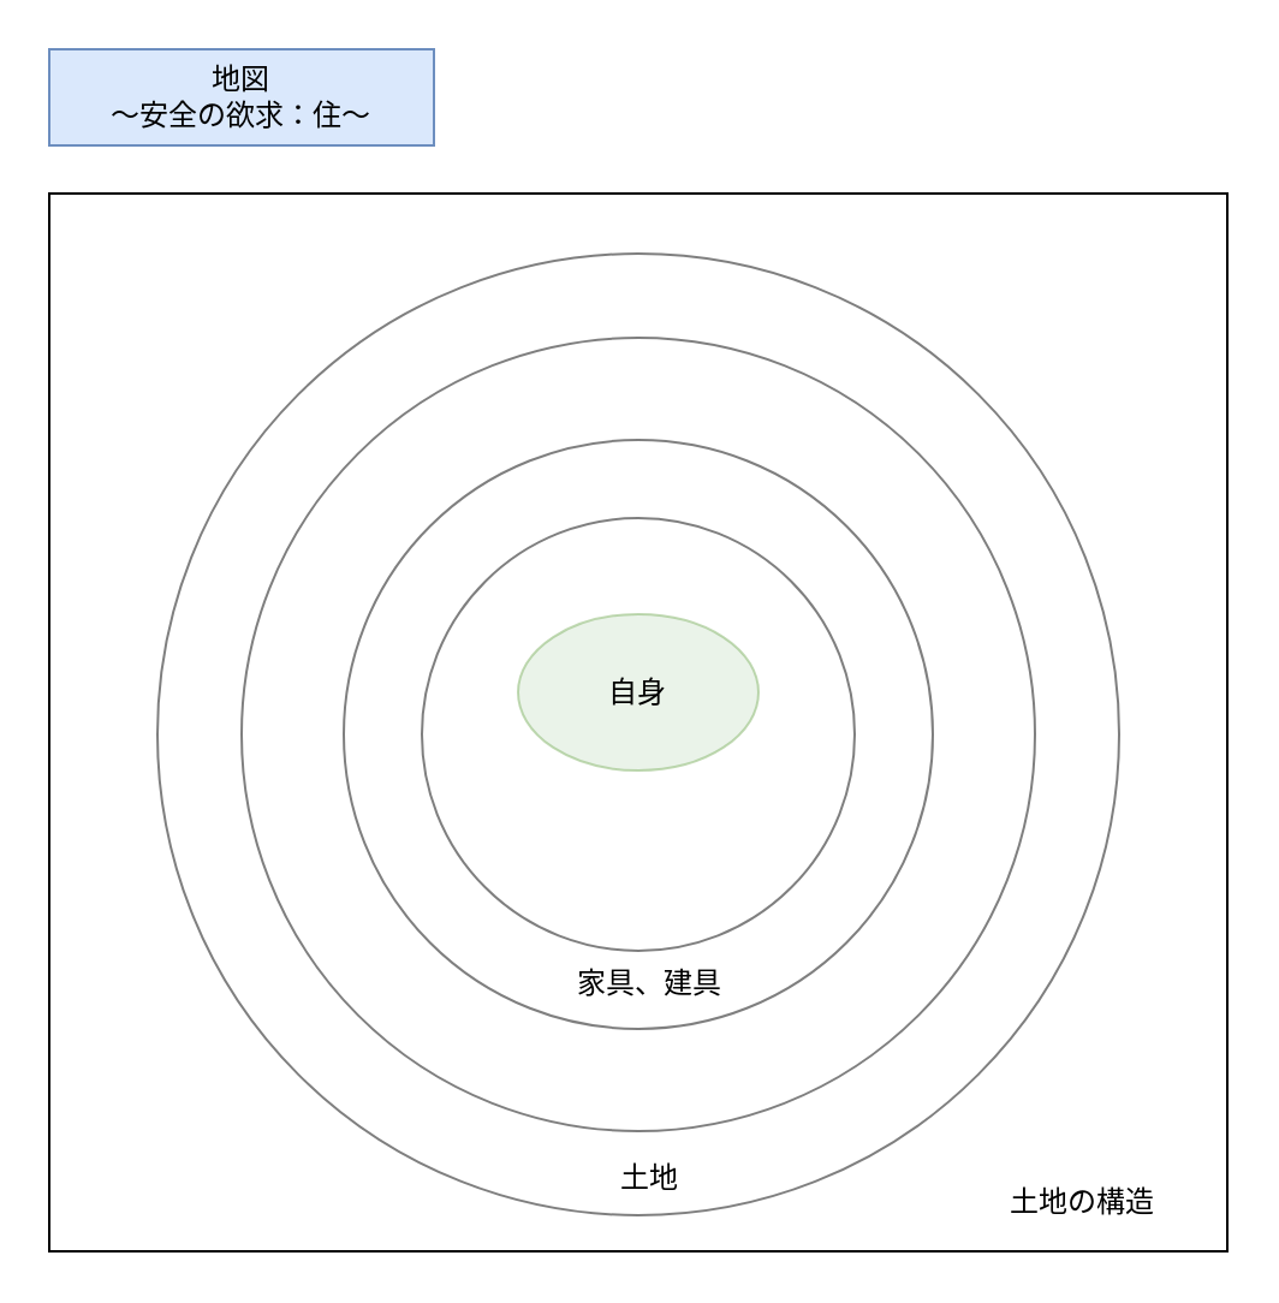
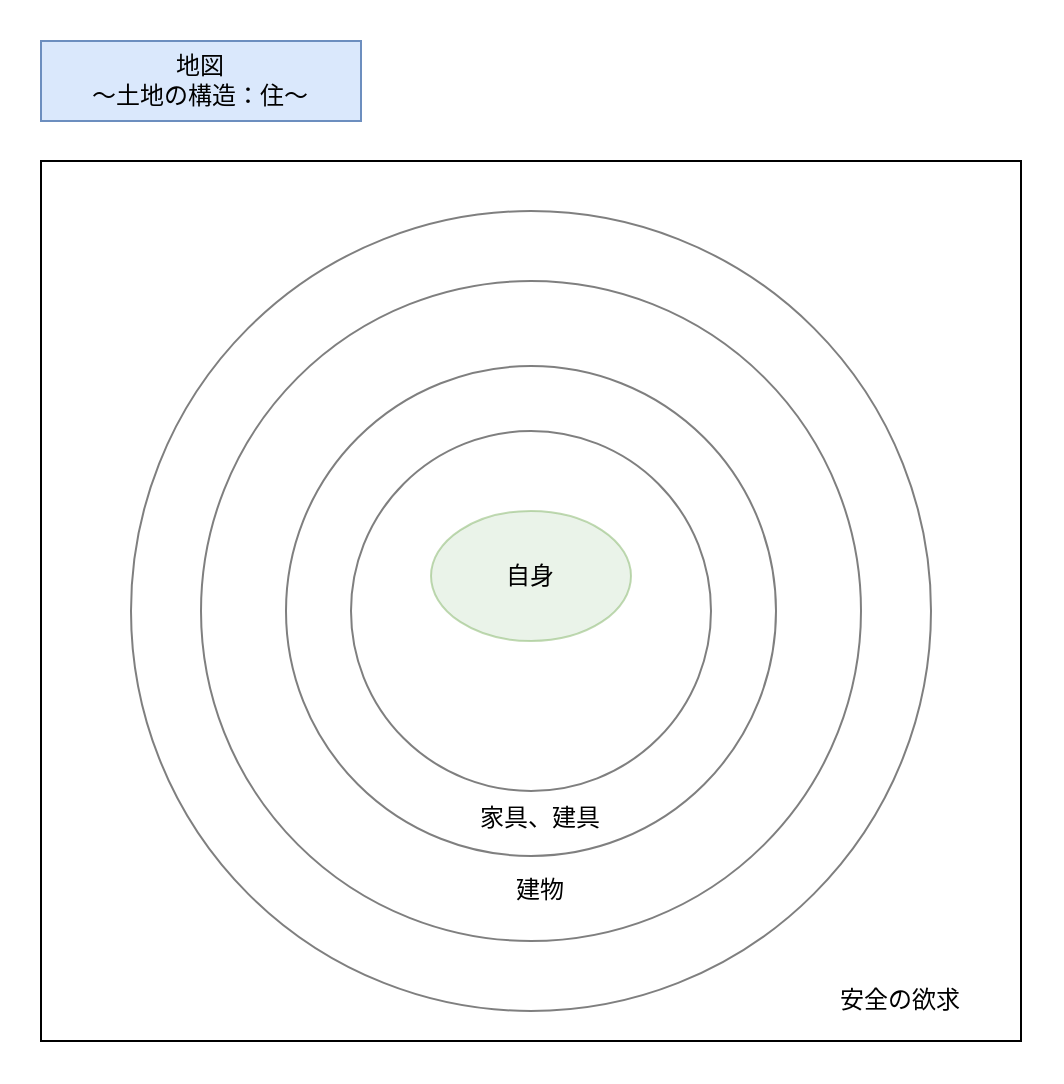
  <mxCell id="0" />
  <mxCell id="1" parent="0" />
  <mxCell id="2" value="" style="rounded=0;whiteSpace=wrap;html=1;" parent="1" vertex="1"><mxGeometry x="20" y="80" width="490" height="440" as="geometry" /></mxCell>
  <mxCell id="3" value="" style="ellipse;whiteSpace=wrap;html=1;aspect=fixed;opacity=50;fillColor=none;" parent="1" vertex="1"><mxGeometry x="100" y="140" width="330" height="330" as="geometry" /></mxCell>
  <mxCell id="4" value="" style="ellipse;whiteSpace=wrap;html=1;aspect=fixed;opacity=50;fillColor=none;" vertex="1" parent="1"><mxGeometry x="175" y="215" width="180" height="180" as="geometry" /></mxCell>
- <mxCell id="5" value="地図&lt;div&gt;～安全の欲求：住～&lt;/div&gt;" style="text;html=1;align=center;verticalAlign=middle;whiteSpace=wrap;rounded=0;fillColor=#dae8fc;strokeColor=#6c8ebf;" parent="1" vertex="1"><mxGeometry x="20" y="20" width="160" height="40" as="geometry" /></mxCell>
+ <mxCell id="5" value="地図&lt;div&gt;～土地の構造：住～&lt;/div&gt;" style="text;html=1;align=center;verticalAlign=middle;whiteSpace=wrap;rounded=0;fillColor=#dae8fc;strokeColor=#6c8ebf;" parent="1" vertex="1"><mxGeometry x="20" y="20" width="160" height="40" as="geometry" /></mxCell>
  <mxCell id="6" value="" style="ellipse;whiteSpace=wrap;html=1;aspect=fixed;opacity=50;fillColor=none;" vertex="1" parent="1"><mxGeometry x="142.5" y="182.5" width="245" height="245" as="geometry" /></mxCell>
  <mxCell id="7" value="自身" style="ellipse;whiteSpace=wrap;html=1;aspect=fixed;opacity=50;fillColor=#d5e8d4;strokeColor=#82b366;" parent="1" vertex="1"><mxGeometry x="215" y="255" width="100" height="65" as="geometry" /></mxCell>
  <mxCell id="8" value="" style="ellipse;whiteSpace=wrap;html=1;aspect=fixed;opacity=50;fillColor=none;" vertex="1" parent="1"><mxGeometry x="65" y="105" width="400" height="400" as="geometry" /></mxCell>
  <mxCell id="9" value="家具、建具" style="text;html=1;align=center;verticalAlign=middle;whiteSpace=wrap;rounded=0;" vertex="1" parent="1"><mxGeometry x="230" y="394" width="80" height="30" as="geometry" /></mxCell>
- <mxCell id="11" value="土地" style="text;html=1;align=center;verticalAlign=middle;whiteSpace=wrap;rounded=0;" vertex="1" parent="1"><mxGeometry x="230" y="475" width="80" height="30" as="geometry" /></mxCell>
- <mxCell id="12" value="土地の構造" style="text;html=1;align=center;verticalAlign=middle;whiteSpace=wrap;rounded=0;" vertex="1" parent="1"><mxGeometry x="410" y="485" width="80" height="30" as="geometry" /></mxCell>
+ <mxCell id="10" value="建物" style="text;html=1;align=center;verticalAlign=middle;whiteSpace=wrap;rounded=0;" vertex="1" parent="1"><mxGeometry x="230" y="430" width="80" height="30" as="geometry" /></mxCell>
+ <mxCell id="12" value="安全の欲求" style="text;html=1;align=center;verticalAlign=middle;whiteSpace=wrap;rounded=0;" vertex="1" parent="1"><mxGeometry x="410" y="485" width="80" height="30" as="geometry" /></mxCell>
